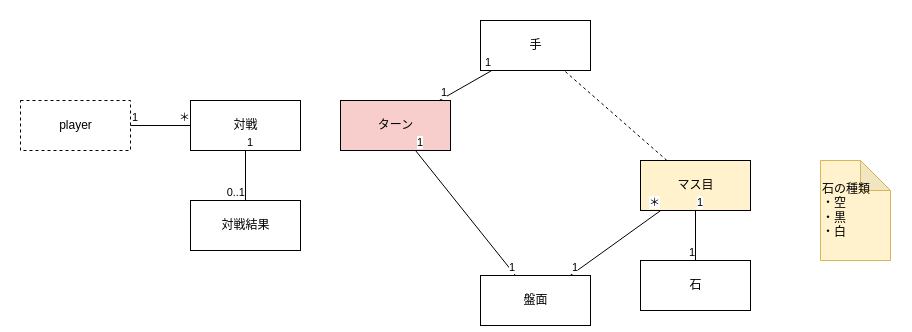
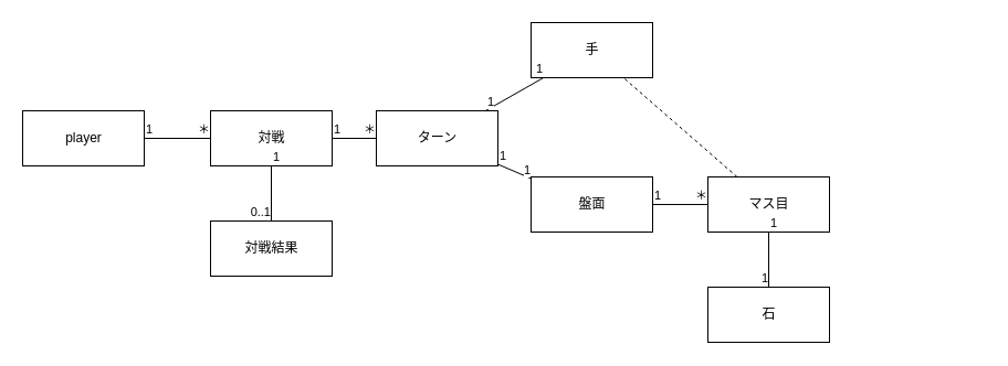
  <mxCell id="0" />
  <mxCell id="1" parent="0" />
  <mxCell id="2" value="対戦" style="html=1;" vertex="1" parent="1"><mxGeometry x="190" y="100" width="110" height="50" as="geometry" /></mxCell>
  <mxCell id="3" value="手" style="html=1;" vertex="1" parent="1"><mxGeometry x="480" y="20" width="110" height="50" as="geometry" /></mxCell>
- <mxCell id="4" value="player" style="html=1;dashed=1;" vertex="1" parent="1"><mxGeometry x="20" y="100" width="110" height="50" as="geometry" /></mxCell>
+ <mxCell id="4" value="player" style="html=1;" vertex="1" parent="1"><mxGeometry x="20" y="100" width="110" height="50" as="geometry" /></mxCell>
  <mxCell id="5" value="対戦結果" style="html=1;" vertex="1" parent="1"><mxGeometry x="190" y="200" width="110" height="50" as="geometry" /></mxCell>
- <mxCell id="6" value="盤面" style="html=1;" vertex="1" parent="1"><mxGeometry x="480" y="275" width="110" height="50" as="geometry" /></mxCell>
- <mxCell id="7" value="マス目" style="html=1;fillColor=#fff2cc;" vertex="1" parent="1"><mxGeometry x="640" y="160" width="110" height="50" as="geometry" /></mxCell>
+ <mxCell id="6" value="盤面" style="html=1;" vertex="1" parent="1"><mxGeometry x="480" y="160" width="110" height="50" as="geometry" /></mxCell>
+ <mxCell id="7" value="マス目" style="html=1;" vertex="1" parent="1"><mxGeometry x="640" y="160" width="110" height="50" as="geometry" /></mxCell>
  <mxCell id="8" value="石" style="html=1;" vertex="1" parent="1"><mxGeometry x="640" y="260" width="110" height="50" as="geometry" /></mxCell>
- <mxCell id="9" value="ターン" style="html=1;fillColor=#f8cecc;" vertex="1" parent="1"><mxGeometry x="340" y="100" width="110" height="50" as="geometry" /></mxCell>
- <mxCell id="10" value="&lt;span style=&quot;background-color: initial;&quot;&gt;石の種類&lt;/span&gt;&lt;br&gt;&lt;span style=&quot;background-color: initial;&quot;&gt;・空&lt;/span&gt;&lt;br&gt;&lt;span style=&quot;background-color: initial;&quot;&gt;・黒&lt;/span&gt;&lt;br&gt;&lt;span style=&quot;background-color: initial;&quot;&gt;・白&lt;/span&gt;" style="shape=note;whiteSpace=wrap;html=1;backgroundOutline=1;darkOpacity=0.05;fillColor=#fff2cc;strokeColor=#d6b656;align=left;" vertex="1" parent="1"><mxGeometry x="820" y="160" width="70" height="100" as="geometry" /></mxCell>
+ <mxCell id="9" value="ターン" style="html=1;" vertex="1" parent="1"><mxGeometry x="340" y="100" width="110" height="50" as="geometry" /></mxCell>
  <mxCell id="11" value="" style="endArrow=none;html=1;strokeColor=default;" edge="1" parent="1" source="4" target="2"><mxGeometry relative="1" as="geometry"><mxPoint x="270" y="60" as="sourcePoint" /><mxPoint x="430" y="60" as="targetPoint" /></mxGeometry></mxCell>
  <mxCell id="12" value="1" style="edgeLabel;resizable=0;html=1;align=left;verticalAlign=bottom;fillColor=default;" connectable="0" vertex="1" parent="11"><mxGeometry x="-1" relative="1" as="geometry" /></mxCell>
  <mxCell id="13" value="＊" style="edgeLabel;resizable=0;html=1;align=right;verticalAlign=bottom;fillColor=default;" connectable="0" vertex="1" parent="11"><mxGeometry x="1" relative="1" as="geometry" /></mxCell>
  <mxCell id="14" value="" style="endArrow=none;html=1;strokeColor=default;" edge="1" parent="1" source="2" target="5"><mxGeometry relative="1" as="geometry"><mxPoint x="140" y="135" as="sourcePoint" /><mxPoint x="200" y="135" as="targetPoint" /></mxGeometry></mxCell>
  <mxCell id="15" value="1" style="edgeLabel;resizable=0;html=1;align=left;verticalAlign=bottom;fillColor=default;" connectable="0" vertex="1" parent="14"><mxGeometry x="-1" relative="1" as="geometry" /></mxCell>
  <mxCell id="16" value="0..1" style="edgeLabel;resizable=0;html=1;align=right;verticalAlign=bottom;fillColor=default;" connectable="0" vertex="1" parent="14"><mxGeometry x="1" relative="1" as="geometry" /></mxCell>
  <mxCell id="17" value="" style="endArrow=none;html=1;strokeColor=default;" edge="1" parent="1" source="9" target="3"><mxGeometry relative="1" as="geometry"><mxPoint x="380" y="40" as="sourcePoint" /><mxPoint x="440" y="40" as="targetPoint" /></mxGeometry></mxCell>
  <mxCell id="18" value="1" style="edgeLabel;resizable=0;html=1;align=left;verticalAlign=bottom;fillColor=default;" connectable="0" vertex="1" parent="17"><mxGeometry x="-1" relative="1" as="geometry" /></mxCell>
  <mxCell id="19" value="1" style="edgeLabel;resizable=0;html=1;align=right;verticalAlign=bottom;fillColor=default;" connectable="0" vertex="1" parent="17"><mxGeometry x="1" relative="1" as="geometry" /></mxCell>
+ <mxCell id="20" value="" style="endArrow=none;html=1;strokeColor=default;" edge="1" parent="1" source="2" target="9"><mxGeometry relative="1" as="geometry"><mxPoint x="100" y="200" as="sourcePoint" /><mxPoint x="160" y="200" as="targetPoint" /></mxGeometry></mxCell>
+ <mxCell id="21" value="1" style="edgeLabel;resizable=0;html=1;align=left;verticalAlign=bottom;fillColor=default;" connectable="0" vertex="1" parent="20"><mxGeometry x="-1" relative="1" as="geometry" /></mxCell>
+ <mxCell id="22" value="＊" style="edgeLabel;resizable=0;html=1;align=right;verticalAlign=bottom;fillColor=default;" connectable="0" vertex="1" parent="20"><mxGeometry x="1" relative="1" as="geometry" /></mxCell>
  <mxCell id="23" value="" style="endArrow=none;html=1;strokeColor=default;" edge="1" parent="1" source="6" target="7"><mxGeometry relative="1" as="geometry"><mxPoint x="215" y="-20" as="sourcePoint" /><mxPoint x="275" y="-20" as="targetPoint" /></mxGeometry></mxCell>
  <mxCell id="24" value="1" style="edgeLabel;resizable=0;html=1;align=left;verticalAlign=bottom;fillColor=default;" connectable="0" vertex="1" parent="23"><mxGeometry x="-1" relative="1" as="geometry" /></mxCell>
  <mxCell id="25" value="＊" style="edgeLabel;resizable=0;html=1;align=right;verticalAlign=bottom;fillColor=default;" connectable="0" vertex="1" parent="23"><mxGeometry x="1" relative="1" as="geometry" /></mxCell>
  <mxCell id="26" value="" style="endArrow=none;html=1;strokeColor=default;" edge="1" parent="1" source="7" target="8"><mxGeometry relative="1" as="geometry"><mxPoint x="570" y="240" as="sourcePoint" /><mxPoint x="630" y="240" as="targetPoint" /></mxGeometry></mxCell>
  <mxCell id="27" value="1" style="edgeLabel;resizable=0;html=1;align=left;verticalAlign=bottom;fillColor=default;" connectable="0" vertex="1" parent="26"><mxGeometry x="-1" relative="1" as="geometry" /></mxCell>
  <mxCell id="28" value="1" style="edgeLabel;resizable=0;html=1;align=right;verticalAlign=bottom;fillColor=default;" connectable="0" vertex="1" parent="26"><mxGeometry x="1" relative="1" as="geometry" /></mxCell>
  <mxCell id="29" value="" style="endArrow=none;html=1;strokeColor=default;" edge="1" parent="1" source="9" target="6"><mxGeometry relative="1" as="geometry"><mxPoint x="340" y="250" as="sourcePoint" /><mxPoint x="400" y="250" as="targetPoint" /></mxGeometry></mxCell>
  <mxCell id="30" value="1" style="edgeLabel;resizable=0;html=1;align=left;verticalAlign=bottom;fillColor=default;" connectable="0" vertex="1" parent="29"><mxGeometry x="-1" relative="1" as="geometry" /></mxCell>
  <mxCell id="31" value="1" style="edgeLabel;resizable=0;html=1;align=right;verticalAlign=bottom;fillColor=default;" connectable="0" vertex="1" parent="29"><mxGeometry x="1" relative="1" as="geometry" /></mxCell>
  <mxCell id="32" value="" style="endArrow=none;dashed=1;html=1;strokeColor=default;" edge="1" parent="1" source="7" target="3"><mxGeometry width="50" height="50" relative="1" as="geometry"><mxPoint x="780" y="80" as="sourcePoint" /><mxPoint x="830" y="30" as="targetPoint" /></mxGeometry></mxCell>
